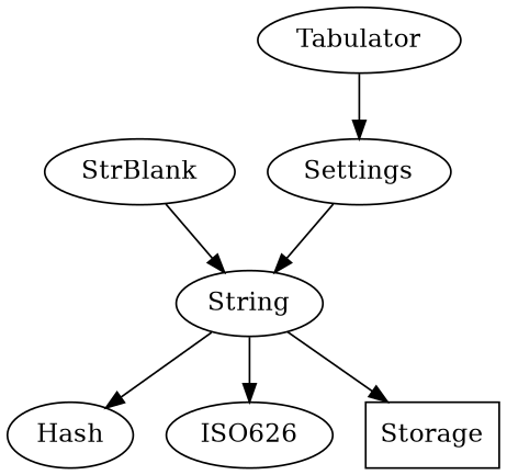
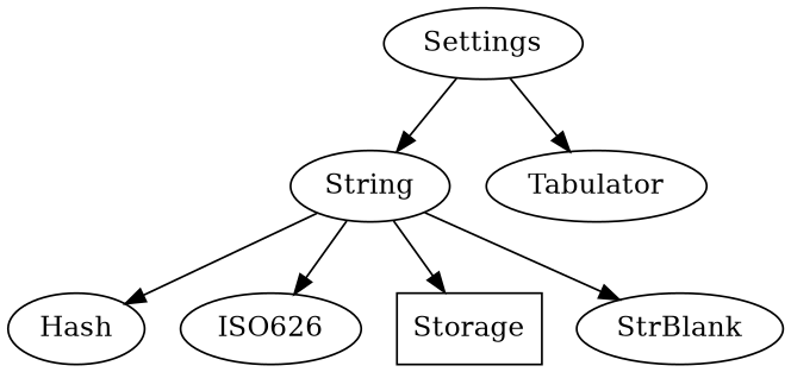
  digraph {
    fontname="DejaVu Serif"
    node [fontname="DejaVu Serif"]
    edge [fontname="DejaVu Serif"]
    Settings
    String
    Tabulator
    Hash
    n5 [label=ISO626]
    Storage [shape=box]
    StrBlank
    Settings -> String
-   Tabulator -> Settings
+   Settings -> Tabulator
    String -> Hash
    String -> n5
    String -> Storage
-   StrBlank -> String
+   String -> StrBlank
  }
